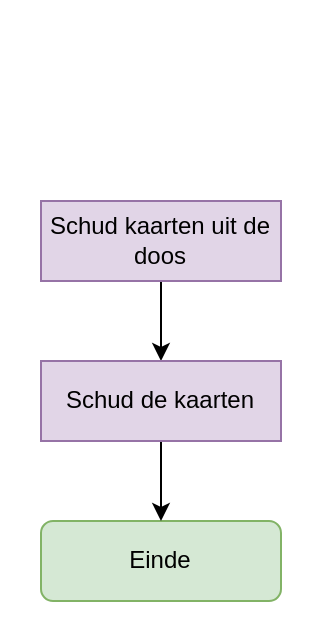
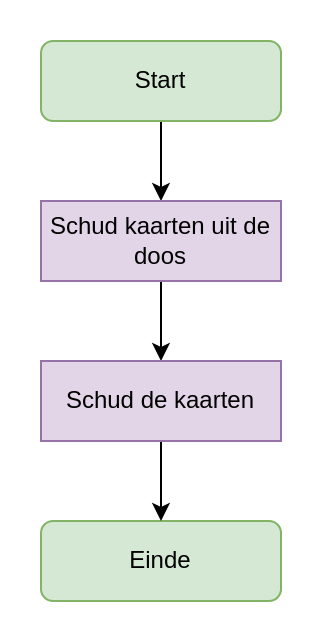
  <mxCell id="0" />
  <mxCell id="1" parent="0" />
+ <mxCell id="2" style="edgeStyle=orthogonalEdgeStyle;rounded=0;orthogonalLoop=1;jettySize=auto;html=1;exitX=0.5;exitY=1;exitDx=0;exitDy=0;entryX=0.5;entryY=0;entryDx=0;entryDy=0;" edge="1" parent="1" source="3" target="6"><mxGeometry relative="1" as="geometry"><mxPoint x="10" y="-60" as="sourcePoint" /><mxPoint x="10" y="380" as="targetPoint" /></mxGeometry></mxCell>
+ <mxCell id="3" value="Start" style="rounded=1;whiteSpace=wrap;html=1;fillColor=#d5e8d4;strokeColor=#82b366;" vertex="1" parent="1"><mxGeometry x="20" y="20" width="120" height="40" as="geometry" /></mxCell>
  <mxCell id="4" value="Einde" style="rounded=1;whiteSpace=wrap;html=1;fillColor=#d5e8d4;strokeColor=#82b366;" vertex="1" parent="1"><mxGeometry x="20" y="260" width="120" height="40" as="geometry" /></mxCell>
  <mxCell id="5" style="edgeStyle=orthogonalEdgeStyle;rounded=0;orthogonalLoop=1;jettySize=auto;html=1;exitX=0.5;exitY=1;exitDx=0;exitDy=0;entryX=0.5;entryY=0;entryDx=0;entryDy=0;" edge="1" parent="1" source="6" target="8"><mxGeometry relative="1" as="geometry" /></mxCell>
  <mxCell id="6" value="Schud kaarten uit de doos" style="rounded=0;whiteSpace=wrap;html=1;fillColor=#e1d5e7;strokeColor=#9673a6;" vertex="1" parent="1"><mxGeometry x="20" y="100" width="120" height="40" as="geometry" /></mxCell>
  <mxCell id="7" style="edgeStyle=orthogonalEdgeStyle;rounded=0;orthogonalLoop=1;jettySize=auto;html=1;exitX=0.5;exitY=1;exitDx=0;exitDy=0;entryX=0.5;entryY=0;entryDx=0;entryDy=0;" edge="1" parent="1" source="8" target="4"><mxGeometry relative="1" as="geometry"><mxPoint x="-20" y="340" as="targetPoint" /><Array as="points" /></mxGeometry></mxCell>
  <mxCell id="8" value="Schud de kaarten" style="rounded=0;whiteSpace=wrap;html=1;fillColor=#e1d5e7;strokeColor=#9673a6;" vertex="1" parent="1"><mxGeometry x="20" y="180" width="120" height="40" as="geometry" /></mxCell>
